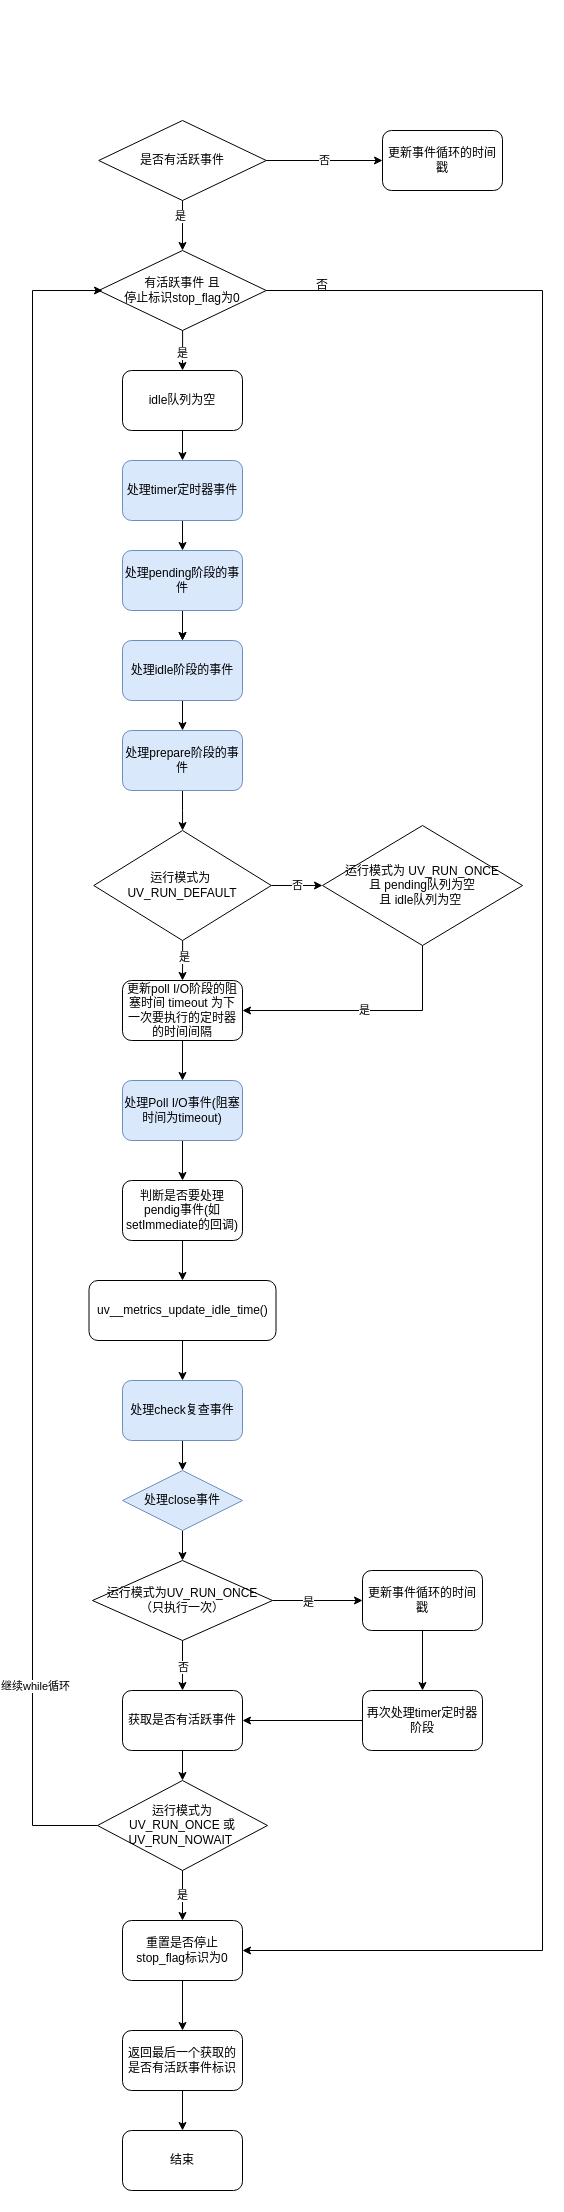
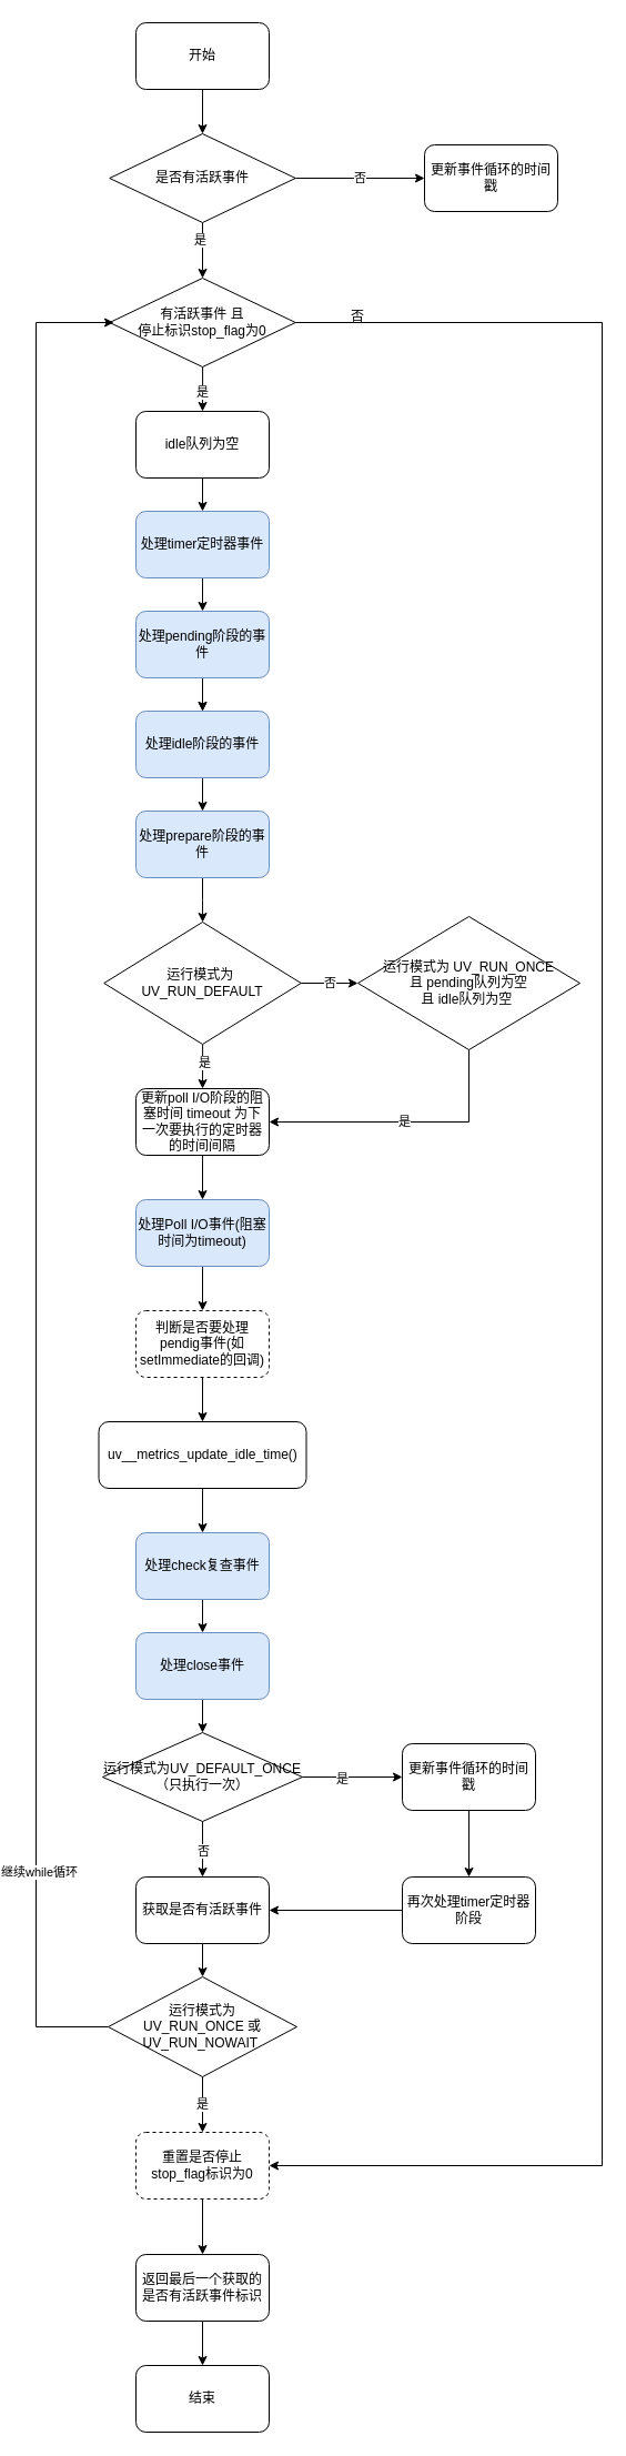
  <mxCell id="0" />
  <mxCell id="1" parent="0" />
+ <mxCell id="2" value="" style="edgeStyle=orthogonalEdgeStyle;rounded=0;orthogonalLoop=1;jettySize=auto;html=1;entryX=0.5;entryY=0;entryDx=0;entryDy=0;" parent="1" source="3" edge="1" target="8"><mxGeometry relative="1" as="geometry"><mxPoint x="170" y="130" as="targetPoint" /></mxGeometry></mxCell>
+ <mxCell id="3" value="开始" style="rounded=1;whiteSpace=wrap;html=1;" parent="1" vertex="1"><mxGeometry x="110" y="20" width="120" height="60" as="geometry" /></mxCell>
  <mxCell id="4" value="否" style="edgeStyle=orthogonalEdgeStyle;rounded=0;orthogonalLoop=1;jettySize=auto;html=1;exitX=1;exitY=0.5;exitDx=0;exitDy=0;" parent="1" source="8" target="5" edge="1"><mxGeometry relative="1" as="geometry"><mxPoint x="225" y="160" as="sourcePoint" /></mxGeometry></mxCell>
  <mxCell id="5" value="更新事件循环的时间戳" style="rounded=1;whiteSpace=wrap;html=1;" parent="1" vertex="1"><mxGeometry x="370" y="130" width="120" height="60" as="geometry" /></mxCell>
  <mxCell id="6" value="" style="endArrow=classic;html=1;rounded=0;exitX=0.5;exitY=1;exitDx=0;exitDy=0;entryX=0.5;entryY=0;entryDx=0;entryDy=0;" parent="1" edge="1" target="11" source="8"><mxGeometry width="50" height="50" relative="1" as="geometry"><mxPoint x="170" y="200" as="sourcePoint" /><mxPoint x="180" y="247" as="targetPoint" /></mxGeometry></mxCell>
  <mxCell id="7" value="是" style="edgeLabel;html=1;align=center;verticalAlign=middle;resizable=0;points=[];" parent="6" vertex="1" connectable="0"><mxGeometry x="-0.408" y="-3" relative="1" as="geometry"><mxPoint as="offset" /></mxGeometry></mxCell>
  <mxCell id="8" value="是否有活跃事件" style="rhombus;whiteSpace=wrap;html=1;" parent="1" vertex="1"><mxGeometry x="86.25" y="120" width="167.5" height="80" as="geometry" /></mxCell>
  <mxCell id="9" value="" style="edgeStyle=orthogonalEdgeStyle;rounded=0;orthogonalLoop=1;jettySize=auto;html=1;" parent="1" source="11" target="15" edge="1"><mxGeometry relative="1" as="geometry" /></mxCell>
  <mxCell id="10" value="是" style="edgeLabel;html=1;align=center;verticalAlign=middle;resizable=0;points=[];" vertex="1" connectable="0" parent="9"><mxGeometry x="-0.068" y="-1" relative="1" as="geometry"><mxPoint y="4" as="offset" /></mxGeometry></mxCell>
  <mxCell id="11" value="有活跃事件 且 &lt;br&gt;停止标识stop_flag为0" style="rhombus;whiteSpace=wrap;html=1;" parent="1" vertex="1"><mxGeometry x="86.25" y="250" width="167.5" height="80" as="geometry" /></mxCell>
  <mxCell id="12" value="" style="edgeStyle=orthogonalEdgeStyle;rounded=0;orthogonalLoop=1;jettySize=auto;html=1;" parent="1" source="13" target="17" edge="1"><mxGeometry relative="1" as="geometry" /></mxCell>
- <mxCell id="13" value="重置是否停止stop_flag标识为0" style="rounded=1;whiteSpace=wrap;html=1;" parent="1" vertex="1"><mxGeometry x="110" y="1920" width="120" height="60" as="geometry" /></mxCell>
+ <mxCell id="13" value="重置是否停止stop_flag标识为0" style="rounded=1;whiteSpace=wrap;html=1;dashed=1;" parent="1" vertex="1"><mxGeometry x="110" y="1920" width="120" height="60" as="geometry" /></mxCell>
  <mxCell id="14" value="" style="edgeStyle=orthogonalEdgeStyle;rounded=0;orthogonalLoop=1;jettySize=auto;html=1;" parent="1" source="15" target="20" edge="1"><mxGeometry relative="1" as="geometry" /></mxCell>
  <mxCell id="15" value="idle队列为空" style="rounded=1;whiteSpace=wrap;html=1;" parent="1" vertex="1"><mxGeometry x="110" y="370" width="120" height="60" as="geometry" /></mxCell>
  <mxCell id="16" value="" style="edgeStyle=orthogonalEdgeStyle;rounded=0;orthogonalLoop=1;jettySize=auto;html=1;" parent="1" source="17" target="18" edge="1"><mxGeometry relative="1" as="geometry" /></mxCell>
  <mxCell id="17" value="返回最后一个获取的是否有活跃事件标识" style="rounded=1;whiteSpace=wrap;html=1;" parent="1" vertex="1"><mxGeometry x="110" y="2030" width="120" height="60" as="geometry" /></mxCell>
  <mxCell id="18" value="结束" style="rounded=1;whiteSpace=wrap;html=1;" parent="1" vertex="1"><mxGeometry x="110" y="2130" width="120" height="60" as="geometry" /></mxCell>
  <mxCell id="19" value="" style="edgeStyle=orthogonalEdgeStyle;rounded=0;orthogonalLoop=1;jettySize=auto;html=1;" parent="1" source="20" target="23" edge="1"><mxGeometry relative="1" as="geometry" /></mxCell>
  <mxCell id="20" value="处理timer定时器事件" style="rounded=1;whiteSpace=wrap;html=1;fillColor=#dae8fc;strokeColor=#6c8ebf;" parent="1" vertex="1"><mxGeometry x="110" y="460" width="120" height="60" as="geometry" /></mxCell>
  <mxCell id="21" value="" style="edgeStyle=orthogonalEdgeStyle;rounded=0;orthogonalLoop=1;jettySize=auto;html=1;" parent="1" source="23" target="25" edge="1"><mxGeometry relative="1" as="geometry" /></mxCell>
  <mxCell id="22" value="" style="edgeStyle=orthogonalEdgeStyle;rounded=0;orthogonalLoop=1;jettySize=auto;html=1;" parent="1" source="23" target="25" edge="1"><mxGeometry relative="1" as="geometry" /></mxCell>
  <mxCell id="23" value="处理pending阶段的事件" style="rounded=1;whiteSpace=wrap;html=1;fillColor=#dae8fc;strokeColor=#6c8ebf;" parent="1" vertex="1"><mxGeometry x="110" y="550" width="120" height="60" as="geometry" /></mxCell>
  <mxCell id="24" value="" style="edgeStyle=orthogonalEdgeStyle;rounded=0;orthogonalLoop=1;jettySize=auto;html=1;" parent="1" source="25" target="27" edge="1"><mxGeometry relative="1" as="geometry" /></mxCell>
  <mxCell id="25" value="处理idle阶段的事件" style="rounded=1;whiteSpace=wrap;html=1;fillColor=#dae8fc;strokeColor=#6c8ebf;" parent="1" vertex="1"><mxGeometry x="110" y="640" width="120" height="60" as="geometry" /></mxCell>
  <mxCell id="26" value="" style="edgeStyle=orthogonalEdgeStyle;rounded=0;orthogonalLoop=1;jettySize=auto;html=1;" parent="1" source="27" target="31" edge="1"><mxGeometry relative="1" as="geometry" /></mxCell>
  <mxCell id="27" value="处理prepare阶段的事件" style="rounded=1;whiteSpace=wrap;html=1;fillColor=#dae8fc;strokeColor=#6c8ebf;" parent="1" vertex="1"><mxGeometry x="110" y="730" width="120" height="60" as="geometry" /></mxCell>
  <mxCell id="28" value="" style="edgeStyle=orthogonalEdgeStyle;rounded=0;orthogonalLoop=1;jettySize=auto;html=1;" parent="1" source="31" target="33" edge="1"><mxGeometry relative="1" as="geometry" /></mxCell>
  <mxCell id="29" value="是" style="edgeLabel;html=1;align=center;verticalAlign=middle;resizable=0;points=[];" parent="28" vertex="1" connectable="0"><mxGeometry x="-0.14" y="1" relative="1" as="geometry"><mxPoint as="offset" /></mxGeometry></mxCell>
  <mxCell id="30" value="否" style="edgeStyle=orthogonalEdgeStyle;rounded=0;orthogonalLoop=1;jettySize=auto;html=1;" parent="1" source="31" target="34" edge="1"><mxGeometry relative="1" as="geometry" /></mxCell>
  <mxCell id="31" value="运行模式为&amp;nbsp;&lt;br&gt;UV_RUN_DEFAULT" style="rhombus;whiteSpace=wrap;html=1;" parent="1" vertex="1"><mxGeometry x="81.25" y="830" width="177.5" height="110" as="geometry" /></mxCell>
  <mxCell id="32" value="" style="edgeStyle=orthogonalEdgeStyle;rounded=0;orthogonalLoop=1;jettySize=auto;html=1;" parent="1" source="33" target="37" edge="1"><mxGeometry relative="1" as="geometry" /></mxCell>
  <mxCell id="33" value="更新poll I/O阶段的阻塞时间 timeout 为下一次要执行的定时器的时间间隔" style="rounded=1;whiteSpace=wrap;html=1;" parent="1" vertex="1"><mxGeometry x="110" y="980" width="120" height="60" as="geometry" /></mxCell>
  <mxCell id="34" value="运行模式为&amp;nbsp;UV_RUN_ONCE &lt;br&gt;且 pending队列为空 &lt;br&gt;且 idle队列为空&amp;nbsp;" style="rhombus;whiteSpace=wrap;html=1;" parent="1" vertex="1"><mxGeometry x="310" y="825" width="200" height="120" as="geometry" /></mxCell>
  <mxCell id="35" value="是" style="endArrow=classic;html=1;rounded=0;entryX=1;entryY=0.5;entryDx=0;entryDy=0;exitX=0.5;exitY=1;exitDx=0;exitDy=0;" parent="1" source="34" target="33" edge="1"><mxGeometry width="50" height="50" relative="1" as="geometry"><mxPoint x="380" y="1150" as="sourcePoint" /><mxPoint x="430" y="1100" as="targetPoint" /><Array as="points"><mxPoint x="410" y="1010" /></Array></mxGeometry></mxCell>
  <mxCell id="36" value="" style="edgeStyle=orthogonalEdgeStyle;rounded=0;orthogonalLoop=1;jettySize=auto;html=1;" edge="1" parent="1" source="37" target="60"><mxGeometry relative="1" as="geometry" /></mxCell>
  <mxCell id="37" value="处理Poll I/O事件(阻塞时间为timeout)" style="rounded=1;whiteSpace=wrap;html=1;fillColor=#dae8fc;strokeColor=#6c8ebf;" parent="1" vertex="1"><mxGeometry x="110" y="1080" width="120" height="60" as="geometry" /></mxCell>
  <mxCell id="38" value="" style="edgeStyle=orthogonalEdgeStyle;rounded=0;orthogonalLoop=1;jettySize=auto;html=1;" parent="1" source="39" target="41" edge="1"><mxGeometry relative="1" as="geometry" /></mxCell>
  <mxCell id="39" value="uv__metrics_update_idle_time()" style="rounded=1;whiteSpace=wrap;html=1;" parent="1" vertex="1"><mxGeometry x="76.5" y="1280" width="187" height="60" as="geometry" /></mxCell>
  <mxCell id="40" value="" style="edgeStyle=orthogonalEdgeStyle;rounded=0;orthogonalLoop=1;jettySize=auto;html=1;" parent="1" source="41" target="43" edge="1"><mxGeometry relative="1" as="geometry" /></mxCell>
  <mxCell id="41" value="处理check复查事件" style="rounded=1;whiteSpace=wrap;html=1;fillColor=#dae8fc;strokeColor=#6c8ebf;" parent="1" vertex="1"><mxGeometry x="110" y="1380" width="120" height="60" as="geometry" /></mxCell>
  <mxCell id="42" value="" style="edgeStyle=orthogonalEdgeStyle;rounded=0;orthogonalLoop=1;jettySize=auto;html=1;" parent="1" source="43" target="48" edge="1"><mxGeometry relative="1" as="geometry" /></mxCell>
- <mxCell id="43" value="处理close事件" style="rhombus;whiteSpace=wrap;html=1;fillColor=#dae8fc;strokeColor=#6c8ebf;" parent="1" vertex="1"><mxGeometry x="110" y="1470" width="120" height="60" as="geometry" /></mxCell>
+ <mxCell id="43" value="处理close事件" style="rounded=1;whiteSpace=wrap;html=1;fillColor=#dae8fc;strokeColor=#6c8ebf;" parent="1" vertex="1"><mxGeometry x="110" y="1470" width="120" height="60" as="geometry" /></mxCell>
  <mxCell id="44" value="" style="edgeStyle=orthogonalEdgeStyle;rounded=0;orthogonalLoop=1;jettySize=auto;html=1;" parent="1" source="48" target="52" edge="1"><mxGeometry relative="1" as="geometry" /></mxCell>
  <mxCell id="45" value="否" style="edgeLabel;html=1;align=center;verticalAlign=middle;resizable=0;points=[];" parent="44" vertex="1" connectable="0"><mxGeometry x="0.037" relative="1" as="geometry"><mxPoint as="offset" /></mxGeometry></mxCell>
  <mxCell id="46" value="" style="edgeStyle=orthogonalEdgeStyle;rounded=0;orthogonalLoop=1;jettySize=auto;html=1;" parent="1" source="48" target="50" edge="1"><mxGeometry relative="1" as="geometry" /></mxCell>
  <mxCell id="47" value="是" style="edgeLabel;html=1;align=center;verticalAlign=middle;resizable=0;points=[];" parent="46" vertex="1" connectable="0"><mxGeometry x="-0.233" relative="1" as="geometry"><mxPoint y="1" as="offset" /></mxGeometry></mxCell>
- <mxCell id="48" value="运行模式为UV_RUN_ONCE&lt;br&gt;（只执行一次）" style="rhombus;whiteSpace=wrap;html=1;" parent="1" vertex="1"><mxGeometry x="80" y="1560" width="180" height="80" as="geometry" /></mxCell>
+ <mxCell id="48" value="运行模式为UV_DEFAULT_ONCE&lt;br&gt;（只执行一次）" style="rhombus;whiteSpace=wrap;html=1;" parent="1" vertex="1"><mxGeometry x="80" y="1560" width="180" height="80" as="geometry" /></mxCell>
  <mxCell id="49" value="" style="edgeStyle=orthogonalEdgeStyle;rounded=0;orthogonalLoop=1;jettySize=auto;html=1;" parent="1" source="50" target="54" edge="1"><mxGeometry relative="1" as="geometry" /></mxCell>
  <mxCell id="50" value="更新事件循环的时间戳" style="rounded=1;whiteSpace=wrap;html=1;" parent="1" vertex="1"><mxGeometry x="350" y="1570" width="120" height="60" as="geometry" /></mxCell>
  <mxCell id="51" value="" style="edgeStyle=orthogonalEdgeStyle;rounded=0;orthogonalLoop=1;jettySize=auto;html=1;" edge="1" parent="1" source="52" target="55"><mxGeometry relative="1" as="geometry" /></mxCell>
  <mxCell id="52" value="获取是否有活跃事件" style="rounded=1;whiteSpace=wrap;html=1;" parent="1" vertex="1"><mxGeometry x="110" y="1690" width="120" height="60" as="geometry" /></mxCell>
  <mxCell id="53" value="" style="edgeStyle=orthogonalEdgeStyle;rounded=0;orthogonalLoop=1;jettySize=auto;html=1;" parent="1" source="54" target="52" edge="1"><mxGeometry relative="1" as="geometry" /></mxCell>
  <mxCell id="54" value="再次处理timer定时器阶段" style="rounded=1;whiteSpace=wrap;html=1;" parent="1" vertex="1"><mxGeometry x="350" y="1690" width="120" height="60" as="geometry" /></mxCell>
  <mxCell id="55" value="运行模式为&lt;br&gt;UV_RUN_ONCE 或 UV_RUN_NOWAIT&amp;nbsp;" style="rhombus;whiteSpace=wrap;html=1;" parent="1" vertex="1"><mxGeometry x="85" y="1780" width="170" height="90" as="geometry" /></mxCell>
  <mxCell id="56" value="是" style="endArrow=classic;html=1;rounded=0;exitX=0.5;exitY=1;exitDx=0;exitDy=0;entryX=0.5;entryY=0;entryDx=0;entryDy=0;" parent="1" source="55" target="13" edge="1"><mxGeometry width="50" height="50" relative="1" as="geometry"><mxPoint x="70" y="2100" as="sourcePoint" /><mxPoint x="460" y="1990" as="targetPoint" /></mxGeometry></mxCell>
  <mxCell id="57" value="" style="endArrow=classic;html=1;rounded=0;exitX=0;exitY=0.5;exitDx=0;exitDy=0;" parent="1" source="55" edge="1"><mxGeometry width="50" height="50" relative="1" as="geometry"><mxPoint x="10" y="1900" as="sourcePoint" /><mxPoint x="90" y="290" as="targetPoint" /><Array as="points"><mxPoint x="20" y="1825" /><mxPoint x="20" y="290" /></Array></mxGeometry></mxCell>
  <mxCell id="58" value="继续while循环" style="edgeLabel;html=1;align=center;verticalAlign=middle;resizable=0;points=[];" parent="57" vertex="1" connectable="0"><mxGeometry x="-0.755" y="-2" relative="1" as="geometry"><mxPoint as="offset" /></mxGeometry></mxCell>
  <mxCell id="59" value="" style="edgeStyle=orthogonalEdgeStyle;rounded=0;orthogonalLoop=1;jettySize=auto;html=1;" edge="1" parent="1" source="60" target="39"><mxGeometry relative="1" as="geometry" /></mxCell>
- <mxCell id="60" value="判断是否要处理pendig事件(如setImmediate的回调)" style="rounded=1;whiteSpace=wrap;html=1;" vertex="1" parent="1"><mxGeometry x="110" y="1180" width="120" height="60" as="geometry" /></mxCell>
+ <mxCell id="60" value="判断是否要处理pendig事件(如setImmediate的回调)" style="rounded=1;whiteSpace=wrap;html=1;dashed=1;" vertex="1" parent="1"><mxGeometry x="110" y="1180" width="120" height="60" as="geometry" /></mxCell>
  <mxCell id="61" value="" style="endArrow=classic;html=1;rounded=0;exitX=1;exitY=0.5;exitDx=0;exitDy=0;entryX=1;entryY=0.5;entryDx=0;entryDy=0;" edge="1" parent="1" source="11" target="13"><mxGeometry width="50" height="50" relative="1" as="geometry"><mxPoint x="260" y="290" as="sourcePoint" /><mxPoint x="410" y="2010" as="targetPoint" /><Array as="points"><mxPoint x="530" y="290" /><mxPoint x="530" y="1950" /></Array></mxGeometry></mxCell>
  <mxCell id="62" value="否" style="text;html=1;strokeColor=none;fillColor=none;align=center;verticalAlign=middle;whiteSpace=wrap;rounded=0;" vertex="1" parent="1"><mxGeometry x="280" y="270" width="60" height="30" as="geometry" /></mxCell>
